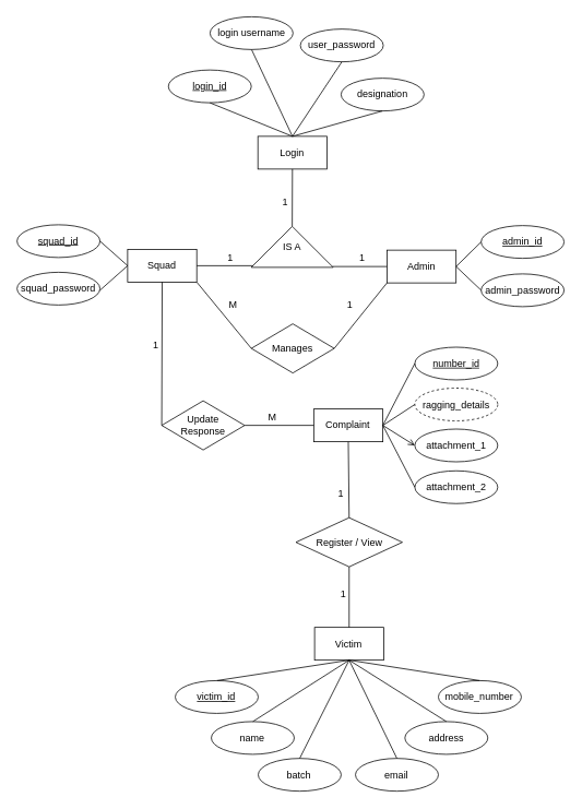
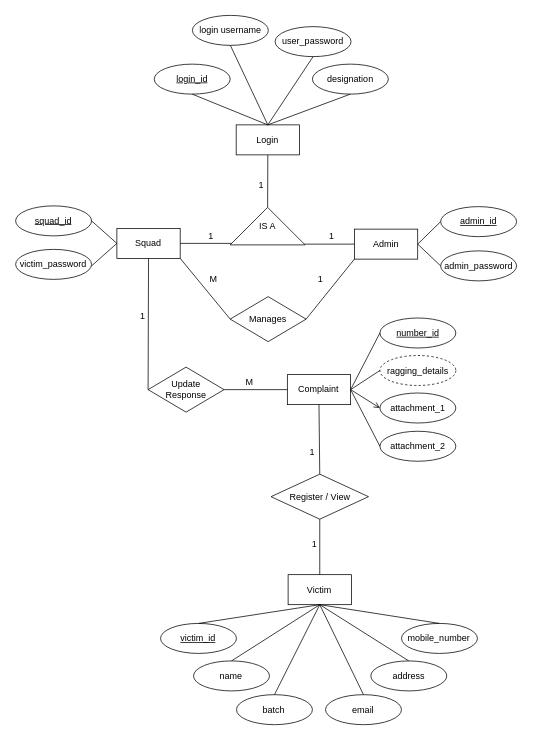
  <mxCell id="0" />
  <mxCell id="1" parent="0" />
  <mxCell id="2" value="Squad" style="whiteSpace=wrap;html=1;align=center;" parent="1" vertex="1"><mxGeometry x="155.02" y="304" width="84.388" height="40" as="geometry" /></mxCell>
- <mxCell id="3" value="squad_password" style="ellipse;whiteSpace=wrap;html=1;align=center;" parent="1" vertex="1"><mxGeometry x="20" y="332" width="101.265" height="40" as="geometry" /></mxCell>
+ <mxCell id="3" value="victim_password" style="ellipse;whiteSpace=wrap;html=1;align=center;" parent="1" vertex="1"><mxGeometry x="20" y="332" width="101.265" height="40" as="geometry" /></mxCell>
  <mxCell id="4" value="squad_id" style="ellipse;whiteSpace=wrap;html=1;align=center;fontStyle=4;" parent="1" vertex="1"><mxGeometry x="20" y="274" width="101.265" height="40" as="geometry" /></mxCell>
  <mxCell id="5" value="" style="endArrow=none;html=1;rounded=0;exitX=1;exitY=0.5;exitDx=0;exitDy=0;entryX=0;entryY=0.5;entryDx=0;entryDy=0;" parent="1" source="4" target="2" edge="1"><mxGeometry relative="1" as="geometry"><mxPoint x="365.99" y="424" as="sourcePoint" /><mxPoint x="138.143" y="354" as="targetPoint" /></mxGeometry></mxCell>
  <mxCell id="6" value="" style="endArrow=none;html=1;rounded=0;exitX=1;exitY=0.5;exitDx=0;exitDy=0;entryX=0;entryY=0.5;entryDx=0;entryDy=0;" parent="1" target="2" edge="1"><mxGeometry relative="1" as="geometry"><mxPoint x="121.265" y="354" as="sourcePoint" /><mxPoint x="171.898" y="444" as="targetPoint" /></mxGeometry></mxCell>
  <mxCell id="7" value="Victim" style="whiteSpace=wrap;html=1;align=center;" parent="1" vertex="1"><mxGeometry x="383.312" y="765.73" width="84.388" height="40" as="geometry" /></mxCell>
  <mxCell id="8" value="Manages" style="shape=rhombus;perimeter=rhombusPerimeter;whiteSpace=wrap;html=1;align=center;" parent="1" vertex="1"><mxGeometry x="306.078" y="395" width="101.265" height="60" as="geometry" /></mxCell>
  <mxCell id="9" value="" style="endArrow=none;html=1;rounded=0;exitX=0;exitY=0.5;exitDx=0;exitDy=0;entryX=1;entryY=1;entryDx=0;entryDy=0;" parent="1" source="8" target="2" edge="1"><mxGeometry relative="1" as="geometry"><mxPoint x="145.738" y="396" as="sourcePoint" /><mxPoint x="221.687" y="356" as="targetPoint" /></mxGeometry></mxCell>
  <mxCell id="10" value="M" style="resizable=0;html=1;whiteSpace=wrap;align=left;verticalAlign=bottom;" parent="9" connectable="0" vertex="1"><mxGeometry x="-1" relative="1" as="geometry"><mxPoint x="-29" y="-45" as="offset" /></mxGeometry></mxCell>
  <mxCell id="11" value="Login" style="whiteSpace=wrap;html=1;align=center;" parent="1" vertex="1"><mxGeometry x="314.074" y="166" width="84.388" height="40" as="geometry" /></mxCell>
  <mxCell id="12" value="user_password" style="ellipse;whiteSpace=wrap;html=1;align=center;" parent="1" vertex="1"><mxGeometry x="365.962" y="35" width="101.265" height="40" as="geometry" /></mxCell>
  <mxCell id="13" value="login_id" style="ellipse;whiteSpace=wrap;html=1;align=center;fontStyle=4;" parent="1" vertex="1"><mxGeometry x="204.809" y="85" width="101.265" height="40" as="geometry" /></mxCell>
  <mxCell id="14" value="" style="endArrow=none;html=1;rounded=0;exitX=0.5;exitY=1;exitDx=0;exitDy=0;entryX=0.5;entryY=0;entryDx=0;entryDy=0;" parent="1" source="13" target="11" edge="1"><mxGeometry relative="1" as="geometry"><mxPoint x="541.921" y="326" as="sourcePoint" /><mxPoint x="314.074" y="256" as="targetPoint" /></mxGeometry></mxCell>
  <mxCell id="15" value="" style="endArrow=none;html=1;rounded=0;entryX=0.5;entryY=0;entryDx=0;entryDy=0;exitX=0.5;exitY=1;exitDx=0;exitDy=0;" parent="1" source="12" target="11" edge="1"><mxGeometry relative="1" as="geometry"><mxPoint x="482.85" y="236" as="sourcePoint" /><mxPoint x="347.83" y="346" as="targetPoint" /></mxGeometry></mxCell>
  <mxCell id="16" value="login username" style="ellipse;whiteSpace=wrap;html=1;align=center;" parent="1" vertex="1"><mxGeometry x="255.696" y="20" width="101.265" height="40" as="geometry" /></mxCell>
  <mxCell id="17" value="" style="endArrow=none;html=1;rounded=0;exitX=0.5;exitY=0;exitDx=0;exitDy=0;entryX=0.5;entryY=1;entryDx=0;entryDy=0;" parent="1" source="11" target="16" edge="1"><mxGeometry relative="1" as="geometry"><mxPoint x="297.197" y="406" as="sourcePoint" /><mxPoint x="440.656" y="126" as="targetPoint" /></mxGeometry></mxCell>
  <mxCell id="18" value="" style="endArrow=none;html=1;rounded=0;exitX=0.5;exitY=1;exitDx=0;exitDy=0;entryX=1;entryY=0.5;entryDx=0;entryDy=0;" parent="1" source="11" target="64" edge="1"><mxGeometry relative="1" as="geometry"><mxPoint x="221.687" y="166" as="sourcePoint" /><mxPoint x="356.708" y="276" as="targetPoint" /></mxGeometry></mxCell>
  <mxCell id="19" value="1" style="resizable=0;html=1;whiteSpace=wrap;align=right;verticalAlign=bottom;" parent="18" connectable="0" vertex="1"><mxGeometry x="1" relative="1" as="geometry"><mxPoint x="-4" y="-21" as="offset" /></mxGeometry></mxCell>
  <mxCell id="20" value="Complaint" style="whiteSpace=wrap;html=1;align=center;" parent="1" vertex="1"><mxGeometry x="382.289" y="499" width="84.388" height="40" as="geometry" /></mxCell>
  <mxCell id="21" value="number_id" style="ellipse;whiteSpace=wrap;html=1;align=center;fontStyle=4;" parent="1" vertex="1"><mxGeometry x="505.702" y="423.5" width="101.265" height="40" as="geometry" /></mxCell>
  <mxCell id="22" value="ragging_details" style="ellipse;whiteSpace=wrap;html=1;align=center;dashed=1;" parent="1" vertex="1"><mxGeometry x="505.702" y="473.5" width="101.265" height="40" as="geometry" /></mxCell>
  <mxCell id="23" value="attachment_1" style="ellipse;whiteSpace=wrap;html=1;align=center;" parent="1" vertex="1"><mxGeometry x="505.702" y="523.5" width="101.265" height="40" as="geometry" /></mxCell>
  <mxCell id="24" value="attachment_2" style="ellipse;whiteSpace=wrap;html=1;align=center;" parent="1" vertex="1"><mxGeometry x="505.702" y="574.5" width="101.265" height="40" as="geometry" /></mxCell>
  <mxCell id="25" value="" style="endArrow=none;html=1;rounded=0;exitX=1;exitY=0.5;exitDx=0;exitDy=0;entryX=0;entryY=0.5;entryDx=0;entryDy=0;" parent="1" source="20" target="24" edge="1"><mxGeometry relative="1" as="geometry"><mxPoint x="483.554" y="639" as="sourcePoint" /><mxPoint x="618.574" y="639" as="targetPoint" /></mxGeometry></mxCell>
  <mxCell id="26" value="" style="endArrow=open;html=1;rounded=0;exitX=1;exitY=0.5;exitDx=0;exitDy=0;entryX=0;entryY=0.5;entryDx=0;entryDy=0;" parent="1" source="20" target="23" edge="1"><mxGeometry relative="1" as="geometry"><mxPoint x="449.799" y="609" as="sourcePoint" /><mxPoint x="483.554" y="818" as="targetPoint" /></mxGeometry></mxCell>
  <mxCell id="27" value="" style="endArrow=none;html=1;rounded=0;exitX=1;exitY=0.5;exitDx=0;exitDy=0;entryX=0;entryY=0.5;entryDx=0;entryDy=0;" parent="1" source="20" target="22" edge="1"><mxGeometry relative="1" as="geometry"><mxPoint x="432.921" y="679" as="sourcePoint" /><mxPoint x="466.677" y="888" as="targetPoint" /></mxGeometry></mxCell>
  <mxCell id="28" value="" style="endArrow=none;html=1;rounded=0;exitX=0;exitY=0.5;exitDx=0;exitDy=0;entryX=1;entryY=0.5;entryDx=0;entryDy=0;" parent="1" source="21" target="20" edge="1"><mxGeometry relative="1" as="geometry"><mxPoint x="432.921" y="419" as="sourcePoint" /><mxPoint x="466.677" y="628" as="targetPoint" /></mxGeometry></mxCell>
  <mxCell id="29" value="Update&lt;br&gt;Response" style="shape=rhombus;perimeter=rhombusPerimeter;whiteSpace=wrap;html=1;align=center;" parent="1" vertex="1"><mxGeometry x="196.636" y="489" width="101.265" height="60" as="geometry" /></mxCell>
  <mxCell id="30" value="" style="endArrow=none;html=1;rounded=0;exitX=0.5;exitY=1;exitDx=0;exitDy=0;entryX=0;entryY=0.5;entryDx=0;entryDy=0;" parent="1" source="2" target="29" edge="1"><mxGeometry relative="1" as="geometry"><mxPoint x="255.442" y="366" as="sourcePoint" /><mxPoint x="390.462" y="366" as="targetPoint" /></mxGeometry></mxCell>
  <mxCell id="31" value="1" style="resizable=0;html=1;whiteSpace=wrap;align=right;verticalAlign=bottom;" parent="30" connectable="0" vertex="1"><mxGeometry x="1" relative="1" as="geometry"><mxPoint x="-3" y="-90" as="offset" /></mxGeometry></mxCell>
  <mxCell id="32" value="" style="endArrow=none;html=1;rounded=0;exitX=0;exitY=0.5;exitDx=0;exitDy=0;entryX=1;entryY=0.5;entryDx=0;entryDy=0;" parent="1" source="20" target="29" edge="1"><mxGeometry relative="1" as="geometry"><mxPoint x="331.656" y="439" as="sourcePoint" /><mxPoint x="332.5" y="329" as="targetPoint" /></mxGeometry></mxCell>
  <mxCell id="33" value="M" style="resizable=0;html=1;whiteSpace=wrap;align=left;verticalAlign=bottom;" parent="32" connectable="0" vertex="1"><mxGeometry x="-1" relative="1" as="geometry"><mxPoint x="-57" y="-2" as="offset" /></mxGeometry></mxCell>
  <mxCell id="34" value="Register / View" style="shape=rhombus;perimeter=rhombusPerimeter;whiteSpace=wrap;html=1;align=center;" parent="1" vertex="1"><mxGeometry x="360.507" y="631.73" width="130" height="60" as="geometry" /></mxCell>
  <mxCell id="35" value="" style="endArrow=none;html=1;rounded=0;exitX=0.5;exitY=0;exitDx=0;exitDy=0;entryX=0.5;entryY=1;entryDx=0;entryDy=0;" parent="1" source="7" target="34" edge="1"><mxGeometry relative="1" as="geometry"><mxPoint x="341.261" y="703.23" as="sourcePoint" /><mxPoint x="384.853" y="722.73" as="targetPoint" /></mxGeometry></mxCell>
  <mxCell id="36" value="1" style="resizable=0;html=1;whiteSpace=wrap;align=right;verticalAlign=bottom;" parent="35" connectable="0" vertex="1"><mxGeometry x="1" relative="1" as="geometry"><mxPoint x="-3" y="41" as="offset" /></mxGeometry></mxCell>
  <mxCell id="37" value="" style="endArrow=none;html=1;rounded=0;entryX=0.5;entryY=1;entryDx=0;entryDy=0;exitX=0.5;exitY=0;exitDx=0;exitDy=0;" parent="1" source="34" target="20" edge="1"><mxGeometry relative="1" as="geometry"><mxPoint x="444.997" y="576" as="sourcePoint" /><mxPoint x="424.997" y="556" as="targetPoint" /></mxGeometry></mxCell>
  <mxCell id="38" value="1" style="resizable=0;html=1;whiteSpace=wrap;align=right;verticalAlign=bottom;" parent="37" connectable="0" vertex="1"><mxGeometry x="1" relative="1" as="geometry"><mxPoint x="-4" y="71" as="offset" /></mxGeometry></mxCell>
  <mxCell id="39" value="Admin" style="whiteSpace=wrap;html=1;align=center;" parent="1" vertex="1"><mxGeometry x="471.717" y="305" width="84.388" height="40" as="geometry" /></mxCell>
  <mxCell id="40" value="admin_password" style="ellipse;whiteSpace=wrap;html=1;align=center;" parent="1" vertex="1"><mxGeometry x="586.697" y="334" width="101.265" height="40" as="geometry" /></mxCell>
  <mxCell id="41" value="admin_id" style="ellipse;whiteSpace=wrap;html=1;align=center;fontStyle=4;" parent="1" vertex="1"><mxGeometry x="586.697" y="275" width="101.265" height="40" as="geometry" /></mxCell>
  <mxCell id="42" value="" style="endArrow=none;html=1;rounded=0;exitX=0;exitY=0.5;exitDx=0;exitDy=0;entryX=1;entryY=0.5;entryDx=0;entryDy=0;" parent="1" source="41" target="39" edge="1"><mxGeometry relative="1" as="geometry"><mxPoint x="934.687" y="425" as="sourcePoint" /><mxPoint x="706.84" y="355" as="targetPoint" /></mxGeometry></mxCell>
  <mxCell id="43" value="" style="endArrow=none;html=1;rounded=0;entryX=1;entryY=0.5;entryDx=0;entryDy=0;exitX=0;exitY=0.5;exitDx=0;exitDy=0;" parent="1" target="39" edge="1" source="40"><mxGeometry relative="1" as="geometry"><mxPoint x="570" y="366" as="sourcePoint" /><mxPoint x="740.595" y="445" as="targetPoint" /></mxGeometry></mxCell>
  <mxCell id="44" value="name" style="ellipse;whiteSpace=wrap;html=1;align=center;" parent="1" vertex="1"><mxGeometry x="257.217" y="880.73" width="101.265" height="40" as="geometry" /></mxCell>
  <mxCell id="45" value="batch" style="ellipse;whiteSpace=wrap;html=1;align=center;" parent="1" vertex="1"><mxGeometry x="314.487" y="925.73" width="101.265" height="40" as="geometry" /></mxCell>
  <mxCell id="46" value="email" style="ellipse;whiteSpace=wrap;html=1;align=center;" parent="1" vertex="1"><mxGeometry x="433.217" y="925.73" width="101.265" height="40" as="geometry" /></mxCell>
  <mxCell id="47" value="address" style="ellipse;whiteSpace=wrap;html=1;align=center;" parent="1" vertex="1"><mxGeometry x="493.597" y="880.73" width="101.265" height="40" as="geometry" /></mxCell>
  <mxCell id="48" value="" style="endArrow=none;html=1;rounded=0;exitX=0.5;exitY=1;exitDx=0;exitDy=0;entryX=0.5;entryY=0;entryDx=0;entryDy=0;" parent="1" source="7" target="47" edge="1"><mxGeometry relative="1" as="geometry"><mxPoint x="350.422" y="1084.73" as="sourcePoint" /><mxPoint x="358.841" y="1423.73" as="targetPoint" /></mxGeometry></mxCell>
  <mxCell id="49" value="" style="endArrow=none;html=1;rounded=0;exitX=0.5;exitY=1;exitDx=0;exitDy=0;entryX=0.5;entryY=0;entryDx=0;entryDy=0;" parent="1" source="7" target="46" edge="1"><mxGeometry relative="1" as="geometry"><mxPoint x="350.422" y="1084.73" as="sourcePoint" /><mxPoint x="333.524" y="1383.73" as="targetPoint" /></mxGeometry></mxCell>
  <mxCell id="50" value="" style="endArrow=none;html=1;rounded=0;exitX=0.5;exitY=0;exitDx=0;exitDy=0;entryX=0.5;entryY=1;entryDx=0;entryDy=0;" parent="1" source="44" target="7" edge="1"><mxGeometry relative="1" as="geometry"><mxPoint x="325.086" y="964.73" as="sourcePoint" /><mxPoint x="350.422" y="1084.73" as="targetPoint" /></mxGeometry></mxCell>
  <mxCell id="51" value="" style="endArrow=none;html=1;rounded=0;exitX=0.5;exitY=0;exitDx=0;exitDy=0;entryX=0.5;entryY=1;entryDx=0;entryDy=0;" parent="1" source="45" target="7" edge="1"><mxGeometry relative="1" as="geometry"><mxPoint x="299.769" y="964.73" as="sourcePoint" /><mxPoint x="350.422" y="1084.73" as="targetPoint" /></mxGeometry></mxCell>
  <mxCell id="52" value="" style="endArrow=none;html=1;rounded=0;entryX=0;entryY=0.5;entryDx=0;entryDy=0;exitX=0.02;exitY=0.99;exitDx=0;exitDy=0;exitPerimeter=0;" parent="1" source="64" target="39" edge="1"><mxGeometry relative="1" as="geometry"><mxPoint x="414.997" y="324" as="sourcePoint" /><mxPoint x="615.697" y="283" as="targetPoint" /></mxGeometry></mxCell>
  <mxCell id="53" value="1" style="resizable=0;html=1;whiteSpace=wrap;align=right;verticalAlign=bottom;" parent="52" connectable="0" vertex="1"><mxGeometry x="1" relative="1" as="geometry"><mxPoint x="-26" y="-2" as="offset" /></mxGeometry></mxCell>
  <mxCell id="54" value="" style="endArrow=none;html=1;rounded=0;exitX=1;exitY=0.5;exitDx=0;exitDy=0;entryX=0.04;entryY=0.03;entryDx=0;entryDy=0;entryPerimeter=0;" parent="1" source="2" target="64" edge="1"><mxGeometry relative="1" as="geometry"><mxPoint x="455.697" y="284" as="sourcePoint" /><mxPoint x="294.997" y="326" as="targetPoint" /></mxGeometry></mxCell>
  <mxCell id="55" value="1" style="resizable=0;html=1;whiteSpace=wrap;align=right;verticalAlign=bottom;" parent="54" connectable="0" vertex="1"><mxGeometry x="1" relative="1" as="geometry"><mxPoint x="-24" y="-2" as="offset" /></mxGeometry></mxCell>
  <mxCell id="56" value="" style="endArrow=none;html=1;rounded=0;exitX=0;exitY=1;exitDx=0;exitDy=0;entryX=1;entryY=0.5;entryDx=0;entryDy=0;" parent="1" source="39" target="8" edge="1"><mxGeometry relative="1" as="geometry"><mxPoint x="395.697" y="515" as="sourcePoint" /><mxPoint x="555.697" y="515" as="targetPoint" /></mxGeometry></mxCell>
  <mxCell id="57" value="1" style="resizable=0;html=1;whiteSpace=wrap;align=right;verticalAlign=bottom;" parent="56" connectable="0" vertex="1"><mxGeometry x="1" relative="1" as="geometry"><mxPoint x="24" y="-45" as="offset" /></mxGeometry></mxCell>
- <mxCell id="58" value="designation" style="ellipse;whiteSpace=wrap;html=1;align=center;" parent="1" vertex="1"><mxGeometry x="415.697" y="95" width="101.265" height="40" as="geometry" /></mxCell>
+ <mxCell id="58" value="designation" style="ellipse;whiteSpace=wrap;html=1;align=center;" parent="1" vertex="1"><mxGeometry x="415.697" y="85" width="101.265" height="40" as="geometry" /></mxCell>
  <mxCell id="59" value="" style="endArrow=none;html=1;rounded=0;entryX=0.5;entryY=0;entryDx=0;entryDy=0;exitX=0.5;exitY=1;exitDx=0;exitDy=0;" parent="1" source="58" target="11" edge="1"><mxGeometry relative="1" as="geometry"><mxPoint x="541.855" y="276" as="sourcePoint" /><mxPoint x="415.702" y="206" as="targetPoint" /></mxGeometry></mxCell>
  <mxCell id="60" value="victim_id" style="ellipse;whiteSpace=wrap;html=1;align=center;fontStyle=4;" parent="1" vertex="1"><mxGeometry x="213.217" y="830.73" width="101.265" height="40" as="geometry" /></mxCell>
  <mxCell id="61" value="" style="endArrow=none;html=1;rounded=0;exitX=0.5;exitY=0;exitDx=0;exitDy=0;entryX=0.5;entryY=1;entryDx=0;entryDy=0;" parent="1" source="60" target="7" edge="1"><mxGeometry relative="1" as="geometry"><mxPoint x="561.207" y="920.73" as="sourcePoint" /><mxPoint x="182.217" y="820.73" as="targetPoint" /></mxGeometry></mxCell>
  <mxCell id="62" value="mobile_number" style="ellipse;whiteSpace=wrap;html=1;align=center;" parent="1" vertex="1"><mxGeometry x="534.487" y="830.73" width="101.265" height="40" as="geometry" /></mxCell>
  <mxCell id="63" value="" style="endArrow=none;html=1;rounded=0;exitX=0.5;exitY=1;exitDx=0;exitDy=0;entryX=0.5;entryY=0;entryDx=0;entryDy=0;" parent="1" source="7" target="62" edge="1"><mxGeometry relative="1" as="geometry"><mxPoint x="623.017" y="812.73" as="sourcePoint" /><mxPoint x="556.641" y="1430.73" as="targetPoint" /></mxGeometry></mxCell>
  <mxCell id="64" value="IS A" style="triangle;whiteSpace=wrap;html=1;direction=north;" parent="1" vertex="1"><mxGeometry x="305.997" y="276" width="100" height="50" as="geometry" /></mxCell>
